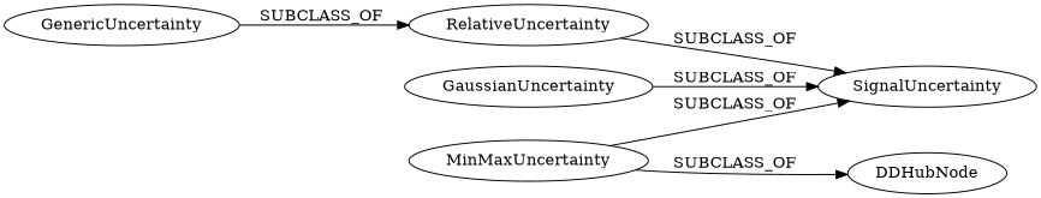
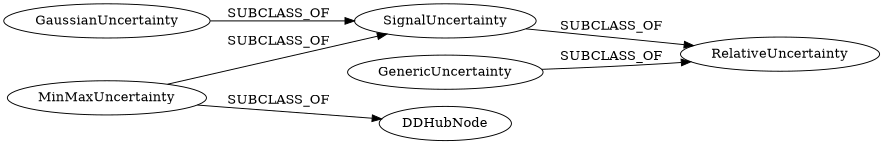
  strict digraph {
    rankdir=LR
    GaussianUncertainty
    SignalUncertainty
    MinMaxUncertainty
    DDHubNode
    RelativeUncertainty
    GenericUncertainty
    GaussianUncertainty -> SignalUncertainty [label=SUBCLASS_OF]
    MinMaxUncertainty -> SignalUncertainty [label=SUBCLASS_OF]
    MinMaxUncertainty -> DDHubNode [label=SUBCLASS_OF]
-   RelativeUncertainty -> SignalUncertainty [label=SUBCLASS_OF]
+   SignalUncertainty -> RelativeUncertainty [label=SUBCLASS_OF]
    GenericUncertainty -> RelativeUncertainty [label=SUBCLASS_OF]
  }
